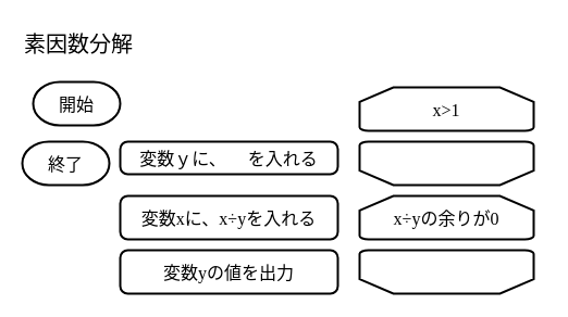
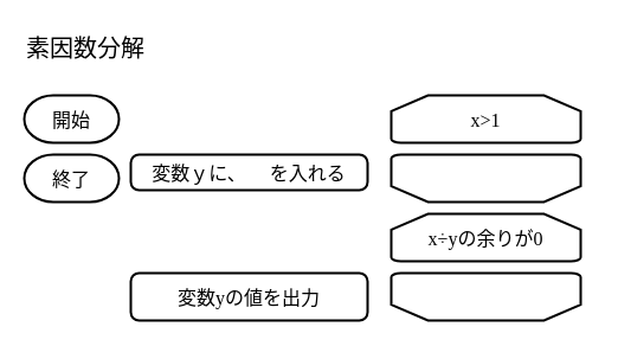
  <mxCell id="0" />
  <mxCell id="1" parent="0" />
- <mxCell id="2" value="開始" style="strokeWidth=2;shape=mxgraph.flowchart.terminator;fontSize=16;fontFamily=BIZ UDPGothic;" parent="1" vertex="1"><mxGeometry x="30" y="75" width="80" height="40" as="geometry" /></mxCell>
+ <mxCell id="2" value="開始" style="strokeWidth=2;shape=mxgraph.flowchart.terminator;fontSize=16;fontFamily=BIZ UDPGothic;" parent="1" vertex="1"><mxGeometry x="20" y="80" width="80" height="40" as="geometry" /></mxCell>
  <mxCell id="3" value="終了" style="strokeWidth=2;shape=mxgraph.flowchart.terminator;fontSize=16;fontFamily=BIZ UDPGothic;" parent="1" vertex="1"><mxGeometry x="20" y="130" width="80" height="40" as="geometry" /></mxCell>
  <mxCell id="4" value="素因数分解" style="text;html=1;strokeColor=none;fillColor=none;align=left;verticalAlign=middle;whiteSpace=wrap;rounded=0;fontSize=20;fontFamily=BIZ UDPGothic;" parent="1" vertex="1"><mxGeometry x="20" y="20" width="480" height="40" as="geometry" /></mxCell>
  <mxCell id="5" value="x&gt;1" style="strokeWidth=2;shape=mxgraph.flowchart.loop_limit;fontSize=16;fontFamily=BIZ UDPGothic;" parent="1" vertex="1"><mxGeometry x="330" y="80" width="160" height="40" as="geometry" /></mxCell>
  <mxCell id="6" value="" style="strokeWidth=2;shape=mxgraph.flowchart.loop_limit;direction=west;fontSize=16;fontFamily=BIZ UDPGothic;" parent="1" vertex="1"><mxGeometry x="330" y="130" width="160" height="40" as="geometry" /></mxCell>
  <mxCell id="7" value="変数ｙに、     を入れる" style="rounded=1;absoluteArcSize=1;arcSize=14;strokeWidth=2;fontSize=16;fontFamily=BIZ UDPGothic;" parent="1" vertex="1"><mxGeometry x="110" y="130" width="200" height="30" as="geometry" /></mxCell>
- <mxCell id="8" value="変数xに、x÷yを入れる" style="rounded=1;absoluteArcSize=1;arcSize=14;strokeWidth=2;fontSize=16;fontFamily=BIZ UDPGothic;" parent="1" vertex="1"><mxGeometry x="110" y="180" width="200" height="40" as="geometry" /></mxCell>
  <mxCell id="9" value="変数yの値を出力" style="rounded=1;absoluteArcSize=1;arcSize=14;strokeWidth=2;fontSize=16;fontFamily=BIZ UDPGothic;" parent="1" vertex="1"><mxGeometry x="110" y="230" width="200" height="40" as="geometry" /></mxCell>
  <mxCell id="10" value="x÷yの余りが0" style="strokeWidth=2;shape=mxgraph.flowchart.loop_limit;fontSize=16;fontFamily=BIZ UDPGothic;" vertex="1" parent="1"><mxGeometry x="330" y="180" width="160" height="40" as="geometry" /></mxCell>
  <mxCell id="11" value="" style="strokeWidth=2;shape=mxgraph.flowchart.loop_limit;direction=west;fontSize=16;fontFamily=BIZ UDPGothic;" vertex="1" parent="1"><mxGeometry x="330" y="230" width="160" height="40" as="geometry" /></mxCell>
